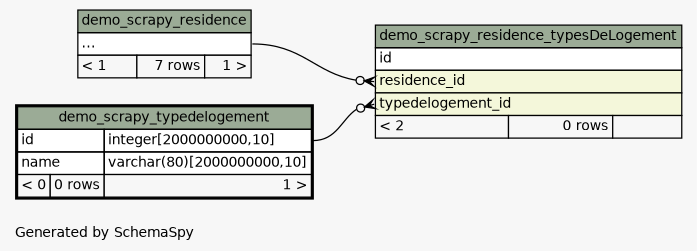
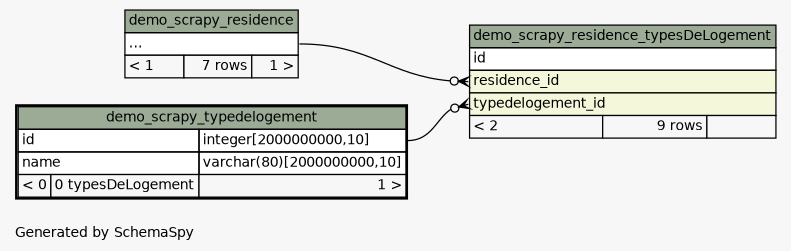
  digraph {
    bgcolor="#f7f7f7"
    fontname=Helvetica
    fontsize=11
    label="\nGenerated by SchemaSpy"
    labeljust=l
    nodesep=0.18
    rankdir=RL
    ranksep=0.46
    node [fontname=Helvetica fontsize=11 shape=plaintext]
    edge [arrowhead=none arrowsize=0.8 arrowtail=crowodot dir=back]
-   n1 [label=<     <TABLE BORDER="0" CELLBORDER="1" CELLSPACING="0" BGCOLOR="#ffffff">       <TR><TD COLSPAN="3" BGCOLOR="#9bab96" ALIGN="CENTER">demo_scrapy_residence_typesDeLogement</TD></TR>       <TR><TD PORT="id" COLSPAN="3" ALIGN="LEFT">id</TD></TR>       <TR><TD PORT="residence_id" COLSPAN="3" BGCOLOR="#f4f7da" ALIGN="LEFT">residence_id</TD></TR>       <TR><TD PORT="typedelogement_id" COLSPAN="3" BGCOLOR="#f4f7da" ALIGN="LEFT">typedelogement_id</TD></TR>       <TR><TD ALIGN="LEFT" BGCOLOR="#f7f7f7">&lt; 2</TD><TD ALIGN="RIGHT" BGCOLOR="#f7f7f7">0 rows</TD><TD ALIGN="RIGHT" BGCOLOR="#f7f7f7">  </TD></TR>     </TABLE>>]
+   n1 [label=<     <TABLE BORDER="0" CELLBORDER="1" CELLSPACING="0" BGCOLOR="#ffffff">       <TR><TD COLSPAN="3" BGCOLOR="#9bab96" ALIGN="CENTER">demo_scrapy_residence_typesDeLogement</TD></TR>       <TR><TD PORT="id" COLSPAN="3" ALIGN="LEFT">id</TD></TR>       <TR><TD PORT="residence_id" COLSPAN="3" BGCOLOR="#f4f7da" ALIGN="LEFT">residence_id</TD></TR>       <TR><TD PORT="typedelogement_id" COLSPAN="3" BGCOLOR="#f4f7da" ALIGN="LEFT">typedelogement_id</TD></TR>       <TR><TD ALIGN="LEFT" BGCOLOR="#f7f7f7">&lt; 2</TD><TD ALIGN="RIGHT" BGCOLOR="#f7f7f7">9 rows</TD><TD ALIGN="RIGHT" BGCOLOR="#f7f7f7">  </TD></TR>     </TABLE>>]
    n2 [label=<     <TABLE BORDER="0" CELLBORDER="1" CELLSPACING="0" BGCOLOR="#ffffff">       <TR><TD COLSPAN="3" BGCOLOR="#9bab96" ALIGN="CENTER">demo_scrapy_residence</TD></TR>       <TR><TD PORT="elipses" COLSPAN="3" ALIGN="LEFT">...</TD></TR>       <TR><TD ALIGN="LEFT" BGCOLOR="#f7f7f7">&lt; 1</TD><TD ALIGN="RIGHT" BGCOLOR="#f7f7f7">7 rows</TD><TD ALIGN="RIGHT" BGCOLOR="#f7f7f7">1 &gt;</TD></TR>     </TABLE>>]
-   n3 [label=<     <TABLE BORDER="2" CELLBORDER="1" CELLSPACING="0" BGCOLOR="#ffffff">       <TR><TD COLSPAN="3" BGCOLOR="#9bab96" ALIGN="CENTER">demo_scrapy_typedelogement</TD></TR>       <TR><TD PORT="id" COLSPAN="2" ALIGN="LEFT">id</TD><TD PORT="id.type" ALIGN="LEFT">integer[2000000000,10]</TD></TR>       <TR><TD PORT="name" COLSPAN="2" ALIGN="LEFT">name</TD><TD PORT="name.type" ALIGN="LEFT">varchar(80)[2000000000,10]</TD></TR>       <TR><TD ALIGN="LEFT" BGCOLOR="#f7f7f7">&lt; 0</TD><TD ALIGN="RIGHT" BGCOLOR="#f7f7f7">0 rows</TD><TD ALIGN="RIGHT" BGCOLOR="#f7f7f7">1 &gt;</TD></TR>     </TABLE>>]
+   n3 [label=<     <TABLE BORDER="2" CELLBORDER="1" CELLSPACING="0" BGCOLOR="#ffffff">       <TR><TD COLSPAN="3" BGCOLOR="#9bab96" ALIGN="CENTER">demo_scrapy_typedelogement</TD></TR>       <TR><TD PORT="id" COLSPAN="2" ALIGN="LEFT">id</TD><TD PORT="id.type" ALIGN="LEFT">integer[2000000000,10]</TD></TR>       <TR><TD PORT="name" COLSPAN="2" ALIGN="LEFT">name</TD><TD PORT="name.type" ALIGN="LEFT">varchar(80)[2000000000,10]</TD></TR>       <TR><TD ALIGN="LEFT" BGCOLOR="#f7f7f7">&lt; 0</TD><TD ALIGN="RIGHT" BGCOLOR="#f7f7f7">0 typesDeLogement</TD><TD ALIGN="RIGHT" BGCOLOR="#f7f7f7">1 &gt;</TD></TR>     </TABLE>>]
    n1 -> n2 [headport="elipses:e" tailport="residence_id:w"]
    n1 -> n3 [headport="id.type:e" tailport="typedelogement_id:w"]
  }
